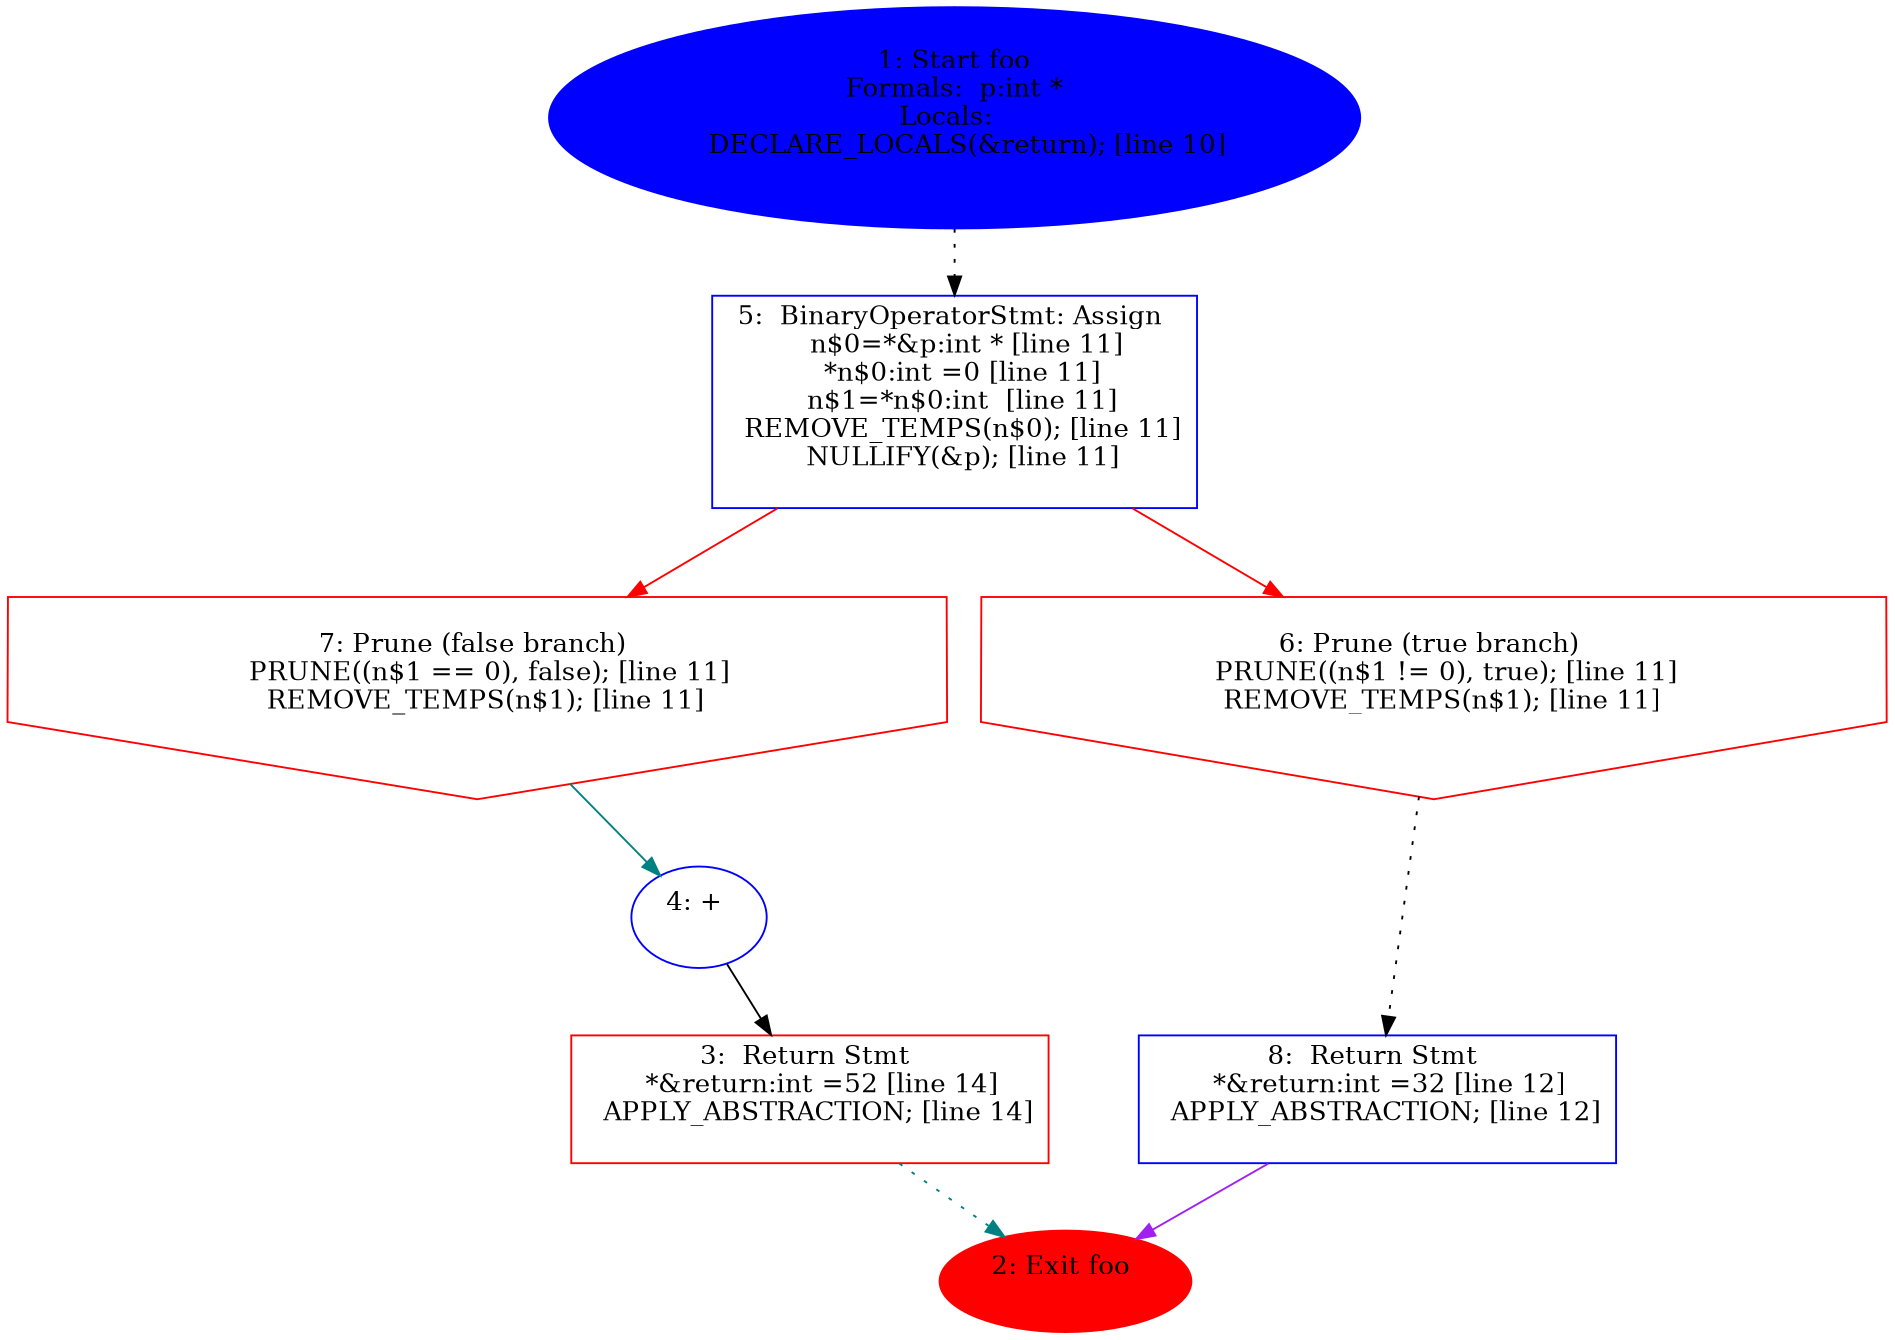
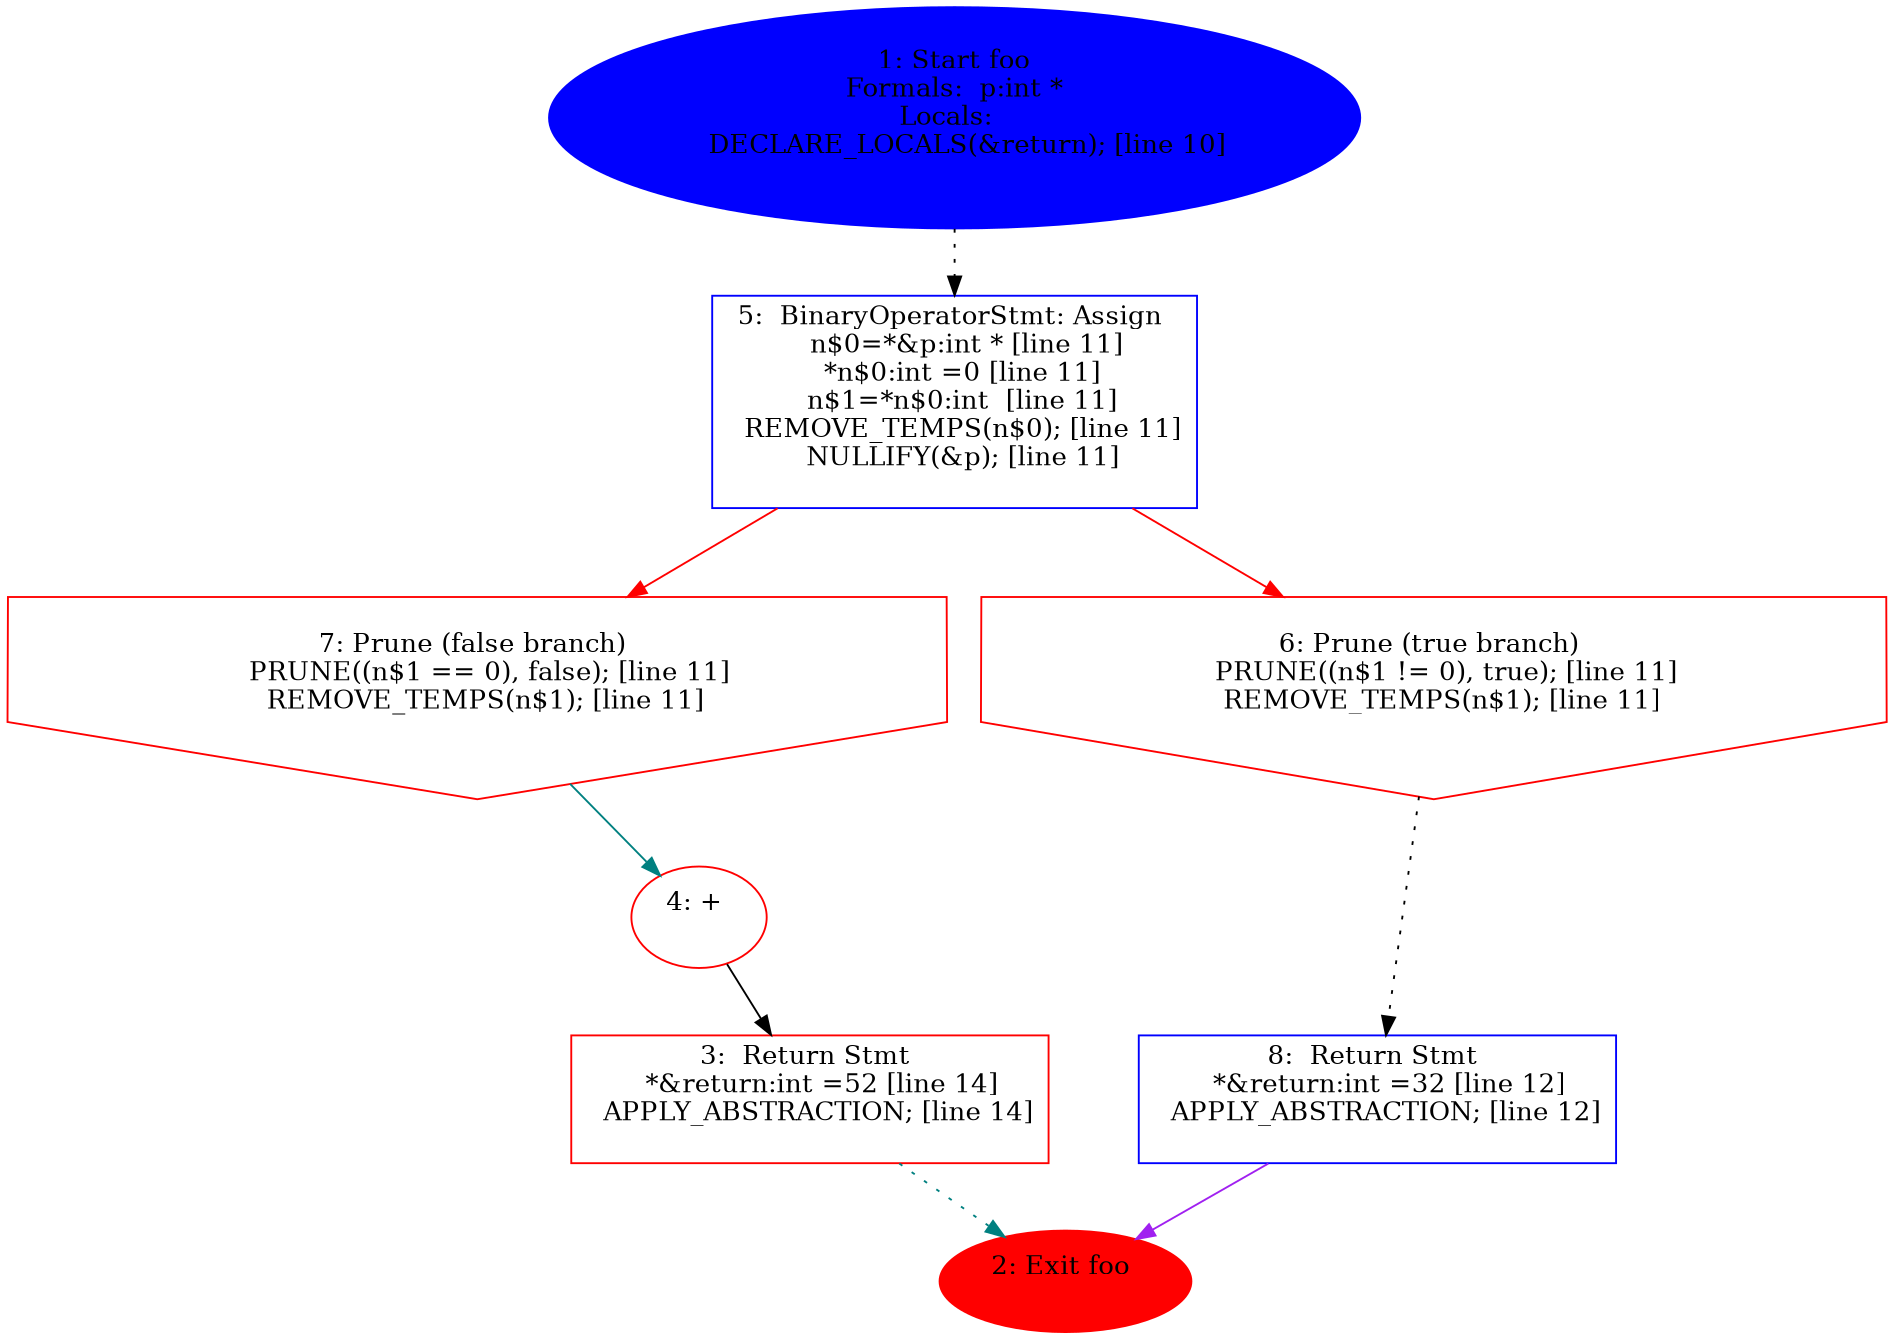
  digraph {
    node [color=red]
    edge [color=black style=solid]
    n1 [label="8:  Return Stmt \n   *&return:int =32 [line 12]\n  APPLY_ABSTRACTION; [line 12]\n " shape=box color=blue]
    n2 [label="2: Exit foo \n  " style=filled]
    n3 [label="7: Prune (false branch) \n   PRUNE((n$1 == 0), false); [line 11]\n  REMOVE_TEMPS(n$1); [line 11]\n " shape=invhouse]
-   n4 [label="4: + \n  " color=blue]
+   n4 [label="4: + \n  "]
    n5 [label="3:  Return Stmt \n   *&return:int =52 [line 14]\n  APPLY_ABSTRACTION; [line 14]\n " shape=box]
    n6 [label="6: Prune (true branch) \n   PRUNE((n$1 != 0), true); [line 11]\n  REMOVE_TEMPS(n$1); [line 11]\n " shape=invhouse]
    n7 [label="5:  BinaryOperatorStmt: Assign \n   n$0=*&p:int * [line 11]\n  *n$0:int =0 [line 11]\n  n$1=*n$0:int  [line 11]\n  REMOVE_TEMPS(n$0); [line 11]\n  NULLIFY(&p); [line 11]\n " shape=box color=blue]
    n8 [color=blue label="1: Start foo\nFormals:  p:int *\nLocals:  \n   DECLARE_LOCALS(&return); [line 10]\n " style=filled]
    n1 -> n2 [color=purple]
    n3 -> n4 [color=teal]
    n4 -> n5
    n5 -> n2 [color=teal style=dotted]
    n6 -> n1 [style=dotted]
    n7 -> n3 [color=red]
    n7 -> n6 [color=red]
    n8 -> n7 [style=dotted]
  }
